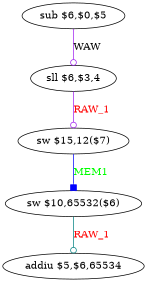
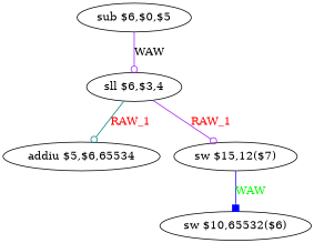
  digraph {
    node [shape=ellipse]
    edge [arrowhead=odot color=purple fontcolor=red]
    n1 [label="sub $6,$0,$5"]
    n2 [label="sll $6,$3,4"]
    n3 [label="addiu $5,$6,65534"]
    n4 [label="sw $15,12($7)"]
    n5 [label="sw $10,65532($6)"]
    n1 -> n2 [label=WAW fontcolor=""]
-   n5 -> n3 [color=teal label=RAW_1]
+   n2 -> n3 [color=teal label=RAW_1]
    n2 -> n4 [label=RAW_1]
-   n4 -> n5 [arrowhead=box color=blue fontcolor=green label=MEM1]
+   n4 -> n5 [arrowhead=box color=blue fontcolor=green label=WAW]
  }
